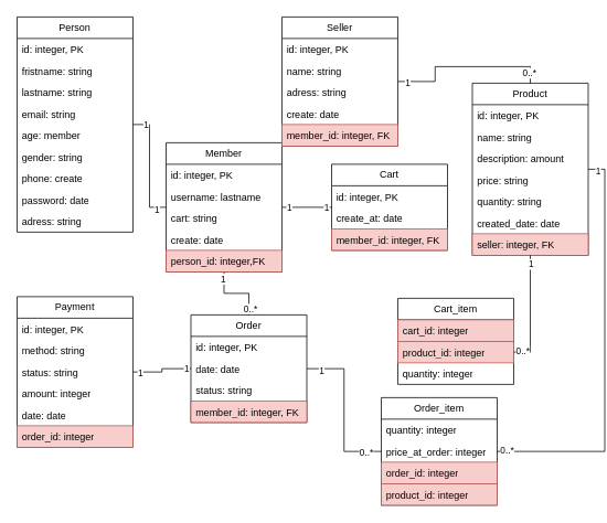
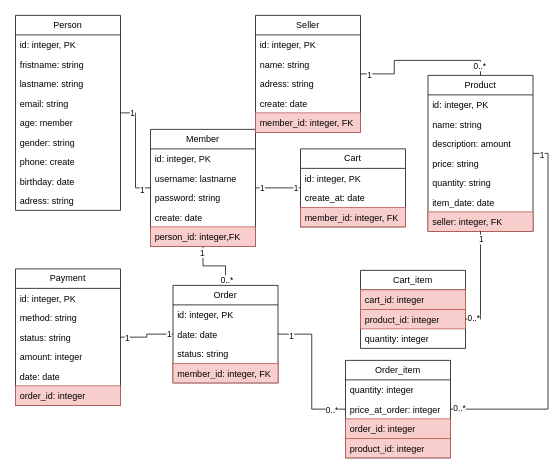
  <mxCell id="0" />
  <mxCell id="1" parent="0" />
  <mxCell id="2" style="edgeStyle=orthogonalEdgeStyle;rounded=0;orthogonalLoop=1;jettySize=auto;html=1;entryX=0;entryY=0.5;entryDx=0;entryDy=0;endArrow=none;endFill=0;" edge="1" parent="1" source="5" target="21"><mxGeometry relative="1" as="geometry" /></mxCell>
  <mxCell id="3" value="1" style="edgeLabel;html=1;align=center;verticalAlign=middle;resizable=0;points=[];" vertex="1" connectable="0" parent="2"><mxGeometry x="-0.785" y="1" relative="1" as="geometry"><mxPoint as="offset" /></mxGeometry></mxCell>
  <mxCell id="4" value="1" style="edgeLabel;html=1;align=center;verticalAlign=middle;resizable=0;points=[];" vertex="1" connectable="0" parent="2"><mxGeometry x="0.835" y="-2" relative="1" as="geometry"><mxPoint as="offset" /></mxGeometry></mxCell>
  <mxCell id="5" value="Person" style="swimlane;fontStyle=0;childLayout=stackLayout;horizontal=1;startSize=26;fillColor=none;horizontalStack=0;resizeParent=1;resizeParentMax=0;resizeLast=0;collapsible=1;marginBottom=0;whiteSpace=wrap;html=1;" vertex="1" parent="1"><mxGeometry x="20" y="20" width="140" height="260" as="geometry"><mxRectangle x="140" y="140" width="100" height="30" as="alternateBounds" /></mxGeometry></mxCell>
  <mxCell id="6" value="id: integer, PK" style="text;strokeColor=none;fillColor=none;align=left;verticalAlign=top;spacingLeft=4;spacingRight=4;overflow=hidden;rotatable=0;points=[[0,0.5],[1,0.5]];portConstraint=eastwest;whiteSpace=wrap;html=1;" vertex="1" parent="5"><mxGeometry y="26" width="140" height="26" as="geometry" /></mxCell>
  <mxCell id="7" value="fristname: string" style="text;strokeColor=none;fillColor=none;align=left;verticalAlign=top;spacingLeft=4;spacingRight=4;overflow=hidden;rotatable=0;points=[[0,0.5],[1,0.5]];portConstraint=eastwest;whiteSpace=wrap;html=1;" vertex="1" parent="5"><mxGeometry y="52" width="140" height="26" as="geometry" /></mxCell>
  <mxCell id="8" value="lastname: string" style="text;strokeColor=none;fillColor=none;align=left;verticalAlign=top;spacingLeft=4;spacingRight=4;overflow=hidden;rotatable=0;points=[[0,0.5],[1,0.5]];portConstraint=eastwest;whiteSpace=wrap;html=1;" vertex="1" parent="5"><mxGeometry y="78" width="140" height="26" as="geometry" /></mxCell>
  <mxCell id="9" value="email: string" style="text;strokeColor=none;fillColor=none;align=left;verticalAlign=top;spacingLeft=4;spacingRight=4;overflow=hidden;rotatable=0;points=[[0,0.5],[1,0.5]];portConstraint=eastwest;whiteSpace=wrap;html=1;" vertex="1" parent="5"><mxGeometry y="104" width="140" height="26" as="geometry" /></mxCell>
  <mxCell id="10" value="age: member" style="text;strokeColor=none;fillColor=none;align=left;verticalAlign=top;spacingLeft=4;spacingRight=4;overflow=hidden;rotatable=0;points=[[0,0.5],[1,0.5]];portConstraint=eastwest;whiteSpace=wrap;html=1;" vertex="1" parent="5"><mxGeometry y="130" width="140" height="26" as="geometry" /></mxCell>
  <mxCell id="11" value="gender: string" style="text;strokeColor=none;fillColor=none;align=left;verticalAlign=top;spacingLeft=4;spacingRight=4;overflow=hidden;rotatable=0;points=[[0,0.5],[1,0.5]];portConstraint=eastwest;whiteSpace=wrap;html=1;" vertex="1" parent="5"><mxGeometry y="156" width="140" height="26" as="geometry" /></mxCell>
  <mxCell id="12" value="phone: create" style="text;strokeColor=none;fillColor=none;align=left;verticalAlign=top;spacingLeft=4;spacingRight=4;overflow=hidden;rotatable=0;points=[[0,0.5],[1,0.5]];portConstraint=eastwest;whiteSpace=wrap;html=1;" vertex="1" parent="5"><mxGeometry y="182" width="140" height="26" as="geometry" /></mxCell>
- <mxCell id="13" value="password: date" style="text;strokeColor=none;fillColor=none;align=left;verticalAlign=top;spacingLeft=4;spacingRight=4;overflow=hidden;rotatable=0;points=[[0,0.5],[1,0.5]];portConstraint=eastwest;whiteSpace=wrap;html=1;" vertex="1" parent="5"><mxGeometry y="208" width="140" height="26" as="geometry" /></mxCell>
+ <mxCell id="13" value="birthday: date" style="text;strokeColor=none;fillColor=none;align=left;verticalAlign=top;spacingLeft=4;spacingRight=4;overflow=hidden;rotatable=0;points=[[0,0.5],[1,0.5]];portConstraint=eastwest;whiteSpace=wrap;html=1;" vertex="1" parent="5"><mxGeometry y="208" width="140" height="26" as="geometry" /></mxCell>
  <mxCell id="14" value="adress: string" style="text;strokeColor=none;fillColor=none;align=left;verticalAlign=top;spacingLeft=4;spacingRight=4;overflow=hidden;rotatable=0;points=[[0,0.5],[1,0.5]];portConstraint=eastwest;whiteSpace=wrap;html=1;" vertex="1" parent="5"><mxGeometry y="234" width="140" height="26" as="geometry" /></mxCell>
  <mxCell id="15" style="edgeStyle=orthogonalEdgeStyle;rounded=0;orthogonalLoop=1;jettySize=auto;html=1;entryX=0;entryY=0.5;entryDx=0;entryDy=0;endArrow=none;endFill=0;" edge="1" parent="1" source="21" target="36"><mxGeometry relative="1" as="geometry" /></mxCell>
  <mxCell id="16" value="1" style="edgeLabel;html=1;align=center;verticalAlign=middle;resizable=0;points=[];" vertex="1" connectable="0" parent="15"><mxGeometry x="-0.745" relative="1" as="geometry"><mxPoint as="offset" /></mxGeometry></mxCell>
  <mxCell id="17" value="1" style="edgeLabel;html=1;align=center;verticalAlign=middle;resizable=0;points=[];" vertex="1" connectable="0" parent="15"><mxGeometry x="0.765" relative="1" as="geometry"><mxPoint as="offset" /></mxGeometry></mxCell>
  <mxCell id="18" style="edgeStyle=orthogonalEdgeStyle;rounded=0;orthogonalLoop=1;jettySize=auto;html=1;endArrow=none;endFill=0;" edge="1" parent="1" source="21" target="46"><mxGeometry relative="1" as="geometry" /></mxCell>
  <mxCell id="19" value="1" style="edgeLabel;html=1;align=center;verticalAlign=middle;resizable=0;points=[];" vertex="1" connectable="0" parent="18"><mxGeometry x="-0.797" y="-2" relative="1" as="geometry"><mxPoint as="offset" /></mxGeometry></mxCell>
  <mxCell id="20" value="0..*" style="edgeLabel;html=1;align=center;verticalAlign=middle;resizable=0;points=[];" vertex="1" connectable="0" parent="18"><mxGeometry x="0.797" y="1" relative="1" as="geometry"><mxPoint as="offset" /></mxGeometry></mxCell>
  <mxCell id="21" value="Member" style="swimlane;fontStyle=0;childLayout=stackLayout;horizontal=1;startSize=26;fillColor=none;horizontalStack=0;resizeParent=1;resizeParentMax=0;resizeLast=0;collapsible=1;marginBottom=0;whiteSpace=wrap;html=1;" vertex="1" parent="1"><mxGeometry x="200" y="172" width="140" height="156" as="geometry" /></mxCell>
  <mxCell id="22" value="id: integer, PK" style="text;strokeColor=none;fillColor=none;align=left;verticalAlign=top;spacingLeft=4;spacingRight=4;overflow=hidden;rotatable=0;points=[[0,0.5],[1,0.5]];portConstraint=eastwest;whiteSpace=wrap;html=1;" vertex="1" parent="21"><mxGeometry y="26" width="140" height="26" as="geometry" /></mxCell>
  <mxCell id="23" value="username: lastname" style="text;strokeColor=none;fillColor=none;align=left;verticalAlign=top;spacingLeft=4;spacingRight=4;overflow=hidden;rotatable=0;points=[[0,0.5],[1,0.5]];portConstraint=eastwest;whiteSpace=wrap;html=1;" vertex="1" parent="21"><mxGeometry y="52" width="140" height="26" as="geometry" /></mxCell>
- <mxCell id="24" value="cart: string" style="text;strokeColor=none;fillColor=none;align=left;verticalAlign=top;spacingLeft=4;spacingRight=4;overflow=hidden;rotatable=0;points=[[0,0.5],[1,0.5]];portConstraint=eastwest;whiteSpace=wrap;html=1;" vertex="1" parent="21"><mxGeometry y="78" width="140" height="26" as="geometry" /></mxCell>
+ <mxCell id="24" value="password: string" style="text;strokeColor=none;fillColor=none;align=left;verticalAlign=top;spacingLeft=4;spacingRight=4;overflow=hidden;rotatable=0;points=[[0,0.5],[1,0.5]];portConstraint=eastwest;whiteSpace=wrap;html=1;" vertex="1" parent="21"><mxGeometry y="78" width="140" height="26" as="geometry" /></mxCell>
  <mxCell id="25" value="create: date" style="text;strokeColor=none;fillColor=none;align=left;verticalAlign=top;spacingLeft=4;spacingRight=4;overflow=hidden;rotatable=0;points=[[0,0.5],[1,0.5]];portConstraint=eastwest;whiteSpace=wrap;html=1;" vertex="1" parent="21"><mxGeometry y="104" width="140" height="26" as="geometry" /></mxCell>
  <mxCell id="26" value="person_id: integer,FK" style="text;strokeColor=#b85450;fillColor=#f8cecc;align=left;verticalAlign=top;spacingLeft=4;spacingRight=4;overflow=hidden;rotatable=0;points=[[0,0.5],[1,0.5]];portConstraint=eastwest;whiteSpace=wrap;html=1;" vertex="1" parent="21"><mxGeometry y="130" width="140" height="26" as="geometry" /></mxCell>
  <mxCell id="27" style="edgeStyle=orthogonalEdgeStyle;rounded=0;orthogonalLoop=1;jettySize=auto;html=1;entryX=0.5;entryY=0;entryDx=0;entryDy=0;endArrow=none;endFill=0;" edge="1" parent="1" source="30" target="58"><mxGeometry relative="1" as="geometry" /></mxCell>
  <mxCell id="28" value="1" style="edgeLabel;html=1;align=center;verticalAlign=middle;resizable=0;points=[];" vertex="1" connectable="0" parent="27"><mxGeometry x="-0.886" y="-1" relative="1" as="geometry"><mxPoint as="offset" /></mxGeometry></mxCell>
  <mxCell id="29" value="0..*" style="edgeLabel;html=1;align=center;verticalAlign=middle;resizable=0;points=[];" vertex="1" connectable="0" parent="27"><mxGeometry x="0.871" y="-2" relative="1" as="geometry"><mxPoint as="offset" /></mxGeometry></mxCell>
  <mxCell id="30" value="Seller" style="swimlane;fontStyle=0;childLayout=stackLayout;horizontal=1;startSize=26;fillColor=none;horizontalStack=0;resizeParent=1;resizeParentMax=0;resizeLast=0;collapsible=1;marginBottom=0;whiteSpace=wrap;html=1;" vertex="1" parent="1"><mxGeometry x="340" y="20" width="140" height="156" as="geometry" /></mxCell>
  <mxCell id="31" value="id: integer, PK" style="text;strokeColor=none;fillColor=none;align=left;verticalAlign=top;spacingLeft=4;spacingRight=4;overflow=hidden;rotatable=0;points=[[0,0.5],[1,0.5]];portConstraint=eastwest;whiteSpace=wrap;html=1;" vertex="1" parent="30"><mxGeometry y="26" width="140" height="26" as="geometry" /></mxCell>
  <mxCell id="32" value="name: string" style="text;strokeColor=none;fillColor=none;align=left;verticalAlign=top;spacingLeft=4;spacingRight=4;overflow=hidden;rotatable=0;points=[[0,0.5],[1,0.5]];portConstraint=eastwest;whiteSpace=wrap;html=1;" vertex="1" parent="30"><mxGeometry y="52" width="140" height="26" as="geometry" /></mxCell>
  <mxCell id="33" value="adress: string" style="text;strokeColor=none;fillColor=none;align=left;verticalAlign=top;spacingLeft=4;spacingRight=4;overflow=hidden;rotatable=0;points=[[0,0.5],[1,0.5]];portConstraint=eastwest;whiteSpace=wrap;html=1;" vertex="1" parent="30"><mxGeometry y="78" width="140" height="26" as="geometry" /></mxCell>
  <mxCell id="34" value="create: date" style="text;strokeColor=none;fillColor=none;align=left;verticalAlign=top;spacingLeft=4;spacingRight=4;overflow=hidden;rotatable=0;points=[[0,0.5],[1,0.5]];portConstraint=eastwest;whiteSpace=wrap;html=1;" vertex="1" parent="30"><mxGeometry y="104" width="140" height="26" as="geometry" /></mxCell>
  <mxCell id="35" value="member_id: integer, FK" style="text;strokeColor=#b85450;fillColor=#f8cecc;align=left;verticalAlign=top;spacingLeft=4;spacingRight=4;overflow=hidden;rotatable=0;points=[[0,0.5],[1,0.5]];portConstraint=eastwest;whiteSpace=wrap;html=1;" vertex="1" parent="30"><mxGeometry y="130" width="140" height="26" as="geometry" /></mxCell>
  <mxCell id="36" value="Cart" style="swimlane;fontStyle=0;childLayout=stackLayout;horizontal=1;startSize=26;fillColor=none;horizontalStack=0;resizeParent=1;resizeParentMax=0;resizeLast=0;collapsible=1;marginBottom=0;whiteSpace=wrap;html=1;" vertex="1" parent="1"><mxGeometry x="400" y="198" width="140" height="104" as="geometry" /></mxCell>
  <mxCell id="37" value="id: integer, PK" style="text;strokeColor=none;fillColor=none;align=left;verticalAlign=top;spacingLeft=4;spacingRight=4;overflow=hidden;rotatable=0;points=[[0,0.5],[1,0.5]];portConstraint=eastwest;whiteSpace=wrap;html=1;" vertex="1" parent="36"><mxGeometry y="26" width="140" height="26" as="geometry" /></mxCell>
  <mxCell id="38" value="create_at: date" style="text;strokeColor=none;fillColor=none;align=left;verticalAlign=top;spacingLeft=4;spacingRight=4;overflow=hidden;rotatable=0;points=[[0,0.5],[1,0.5]];portConstraint=eastwest;whiteSpace=wrap;html=1;" vertex="1" parent="36"><mxGeometry y="52" width="140" height="26" as="geometry" /></mxCell>
  <mxCell id="39" value="member_id: integer, FK" style="text;strokeColor=#b85450;fillColor=#f8cecc;align=left;verticalAlign=top;spacingLeft=4;spacingRight=4;overflow=hidden;rotatable=0;points=[[0,0.5],[1,0.5]];portConstraint=eastwest;whiteSpace=wrap;html=1;" vertex="1" parent="36"><mxGeometry y="78" width="140" height="26" as="geometry" /></mxCell>
  <mxCell id="40" style="edgeStyle=orthogonalEdgeStyle;rounded=0;orthogonalLoop=1;jettySize=auto;html=1;entryX=1;entryY=0.5;entryDx=0;entryDy=0;endArrow=none;endFill=0;" edge="1" parent="1" source="46" target="51"><mxGeometry relative="1" as="geometry" /></mxCell>
  <mxCell id="41" value="1" style="edgeLabel;html=1;align=center;verticalAlign=middle;resizable=0;points=[];" vertex="1" connectable="0" parent="40"><mxGeometry x="-0.826" y="-1" relative="1" as="geometry"><mxPoint as="offset" /></mxGeometry></mxCell>
  <mxCell id="42" value="1" style="edgeLabel;html=1;align=center;verticalAlign=middle;resizable=0;points=[];" vertex="1" connectable="0" parent="40"><mxGeometry x="0.772" y="1" relative="1" as="geometry"><mxPoint as="offset" /></mxGeometry></mxCell>
  <mxCell id="43" style="edgeStyle=orthogonalEdgeStyle;rounded=0;orthogonalLoop=1;jettySize=auto;html=1;entryX=0;entryY=0.5;entryDx=0;entryDy=0;endArrow=none;endFill=0;" edge="1" parent="1" source="46" target="70"><mxGeometry relative="1" as="geometry" /></mxCell>
  <mxCell id="44" value="1" style="edgeLabel;html=1;align=center;verticalAlign=middle;resizable=0;points=[];" vertex="1" connectable="0" parent="43"><mxGeometry x="-0.822" y="-2" relative="1" as="geometry"><mxPoint as="offset" /></mxGeometry></mxCell>
  <mxCell id="45" value="0..*" style="edgeLabel;html=1;align=center;verticalAlign=middle;resizable=0;points=[];" vertex="1" connectable="0" parent="43"><mxGeometry x="0.796" relative="1" as="geometry"><mxPoint as="offset" /></mxGeometry></mxCell>
  <mxCell id="46" value="Order" style="swimlane;fontStyle=0;childLayout=stackLayout;horizontal=1;startSize=26;fillColor=none;horizontalStack=0;resizeParent=1;resizeParentMax=0;resizeLast=0;collapsible=1;marginBottom=0;whiteSpace=wrap;html=1;" vertex="1" parent="1"><mxGeometry x="230" y="380" width="140" height="130" as="geometry" /></mxCell>
  <mxCell id="47" value="id: integer, PK" style="text;strokeColor=none;fillColor=none;align=left;verticalAlign=top;spacingLeft=4;spacingRight=4;overflow=hidden;rotatable=0;points=[[0,0.5],[1,0.5]];portConstraint=eastwest;whiteSpace=wrap;html=1;" vertex="1" parent="46"><mxGeometry y="26" width="140" height="26" as="geometry" /></mxCell>
  <mxCell id="48" value="date: date" style="text;strokeColor=none;fillColor=none;align=left;verticalAlign=top;spacingLeft=4;spacingRight=4;overflow=hidden;rotatable=0;points=[[0,0.5],[1,0.5]];portConstraint=eastwest;whiteSpace=wrap;html=1;" vertex="1" parent="46"><mxGeometry y="52" width="140" height="26" as="geometry" /></mxCell>
  <mxCell id="49" value="status: string" style="text;strokeColor=none;fillColor=none;align=left;verticalAlign=top;spacingLeft=4;spacingRight=4;overflow=hidden;rotatable=0;points=[[0,0.5],[1,0.5]];portConstraint=eastwest;whiteSpace=wrap;html=1;" vertex="1" parent="46"><mxGeometry y="78" width="140" height="26" as="geometry" /></mxCell>
  <mxCell id="50" value="member_id: integer, FK" style="text;strokeColor=#b85450;fillColor=#f8cecc;align=left;verticalAlign=top;spacingLeft=4;spacingRight=4;overflow=hidden;rotatable=0;points=[[0,0.5],[1,0.5]];portConstraint=eastwest;whiteSpace=wrap;html=1;" vertex="1" parent="46"><mxGeometry y="104" width="140" height="26" as="geometry" /></mxCell>
  <mxCell id="51" value="Payment" style="swimlane;fontStyle=0;childLayout=stackLayout;horizontal=1;startSize=26;fillColor=none;horizontalStack=0;resizeParent=1;resizeParentMax=0;resizeLast=0;collapsible=1;marginBottom=0;whiteSpace=wrap;html=1;" vertex="1" parent="1"><mxGeometry x="20" y="358" width="140" height="182" as="geometry" /></mxCell>
  <mxCell id="52" value="id: integer, PK" style="text;strokeColor=none;fillColor=none;align=left;verticalAlign=top;spacingLeft=4;spacingRight=4;overflow=hidden;rotatable=0;points=[[0,0.5],[1,0.5]];portConstraint=eastwest;whiteSpace=wrap;html=1;" vertex="1" parent="51"><mxGeometry y="26" width="140" height="26" as="geometry" /></mxCell>
  <mxCell id="53" value="method: string" style="text;strokeColor=none;fillColor=none;align=left;verticalAlign=top;spacingLeft=4;spacingRight=4;overflow=hidden;rotatable=0;points=[[0,0.5],[1,0.5]];portConstraint=eastwest;whiteSpace=wrap;html=1;" vertex="1" parent="51"><mxGeometry y="52" width="140" height="26" as="geometry" /></mxCell>
  <mxCell id="54" value="status: string" style="text;strokeColor=none;fillColor=none;align=left;verticalAlign=top;spacingLeft=4;spacingRight=4;overflow=hidden;rotatable=0;points=[[0,0.5],[1,0.5]];portConstraint=eastwest;whiteSpace=wrap;html=1;" vertex="1" parent="51"><mxGeometry y="78" width="140" height="26" as="geometry" /></mxCell>
  <mxCell id="55" value="amount: integer" style="text;strokeColor=none;fillColor=none;align=left;verticalAlign=top;spacingLeft=4;spacingRight=4;overflow=hidden;rotatable=0;points=[[0,0.5],[1,0.5]];portConstraint=eastwest;whiteSpace=wrap;html=1;" vertex="1" parent="51"><mxGeometry y="104" width="140" height="26" as="geometry" /></mxCell>
  <mxCell id="56" value="date: date" style="text;strokeColor=none;fillColor=none;align=left;verticalAlign=top;spacingLeft=4;spacingRight=4;overflow=hidden;rotatable=0;points=[[0,0.5],[1,0.5]];portConstraint=eastwest;whiteSpace=wrap;html=1;" vertex="1" parent="51"><mxGeometry y="130" width="140" height="26" as="geometry" /></mxCell>
  <mxCell id="57" value="order_id: integer" style="text;strokeColor=#b85450;fillColor=#f8cecc;align=left;verticalAlign=top;spacingLeft=4;spacingRight=4;overflow=hidden;rotatable=0;points=[[0,0.5],[1,0.5]];portConstraint=eastwest;whiteSpace=wrap;html=1;" vertex="1" parent="51"><mxGeometry y="156" width="140" height="26" as="geometry" /></mxCell>
  <mxCell id="58" value="Product" style="swimlane;fontStyle=0;childLayout=stackLayout;horizontal=1;startSize=26;fillColor=none;horizontalStack=0;resizeParent=1;resizeParentMax=0;resizeLast=0;collapsible=1;marginBottom=0;whiteSpace=wrap;html=1;" vertex="1" parent="1"><mxGeometry x="570" y="100" width="140" height="208" as="geometry" /></mxCell>
  <mxCell id="59" value="id: integer, PK" style="text;strokeColor=none;fillColor=none;align=left;verticalAlign=top;spacingLeft=4;spacingRight=4;overflow=hidden;rotatable=0;points=[[0,0.5],[1,0.5]];portConstraint=eastwest;whiteSpace=wrap;html=1;" vertex="1" parent="58"><mxGeometry y="26" width="140" height="26" as="geometry" /></mxCell>
  <mxCell id="60" value="name: string" style="text;strokeColor=none;fillColor=none;align=left;verticalAlign=top;spacingLeft=4;spacingRight=4;overflow=hidden;rotatable=0;points=[[0,0.5],[1,0.5]];portConstraint=eastwest;whiteSpace=wrap;html=1;" vertex="1" parent="58"><mxGeometry y="52" width="140" height="26" as="geometry" /></mxCell>
  <mxCell id="61" value="description: amount" style="text;strokeColor=none;fillColor=none;align=left;verticalAlign=top;spacingLeft=4;spacingRight=4;overflow=hidden;rotatable=0;points=[[0,0.5],[1,0.5]];portConstraint=eastwest;whiteSpace=wrap;html=1;" vertex="1" parent="58"><mxGeometry y="78" width="140" height="26" as="geometry" /></mxCell>
  <mxCell id="62" value="price: string" style="text;strokeColor=none;fillColor=none;align=left;verticalAlign=top;spacingLeft=4;spacingRight=4;overflow=hidden;rotatable=0;points=[[0,0.5],[1,0.5]];portConstraint=eastwest;whiteSpace=wrap;html=1;" vertex="1" parent="58"><mxGeometry y="104" width="140" height="26" as="geometry" /></mxCell>
  <mxCell id="63" value="quantity: string" style="text;strokeColor=none;fillColor=none;align=left;verticalAlign=top;spacingLeft=4;spacingRight=4;overflow=hidden;rotatable=0;points=[[0,0.5],[1,0.5]];portConstraint=eastwest;whiteSpace=wrap;html=1;" vertex="1" parent="58"><mxGeometry y="130" width="140" height="26" as="geometry" /></mxCell>
- <mxCell id="64" value="created_date: date" style="text;strokeColor=none;fillColor=none;align=left;verticalAlign=top;spacingLeft=4;spacingRight=4;overflow=hidden;rotatable=0;points=[[0,0.5],[1,0.5]];portConstraint=eastwest;whiteSpace=wrap;html=1;" vertex="1" parent="58"><mxGeometry y="156" width="140" height="26" as="geometry" /></mxCell>
+ <mxCell id="64" value="item_date: date" style="text;strokeColor=none;fillColor=none;align=left;verticalAlign=top;spacingLeft=4;spacingRight=4;overflow=hidden;rotatable=0;points=[[0,0.5],[1,0.5]];portConstraint=eastwest;whiteSpace=wrap;html=1;" vertex="1" parent="58"><mxGeometry y="156" width="140" height="26" as="geometry" /></mxCell>
  <mxCell id="65" value="seller: integer, FK" style="text;strokeColor=#b85450;fillColor=#f8cecc;align=left;verticalAlign=top;spacingLeft=4;spacingRight=4;overflow=hidden;rotatable=0;points=[[0,0.5],[1,0.5]];portConstraint=eastwest;whiteSpace=wrap;html=1;" vertex="1" parent="58"><mxGeometry y="182" width="140" height="26" as="geometry" /></mxCell>
  <mxCell id="66" value="Cart_item" style="swimlane;fontStyle=0;childLayout=stackLayout;horizontal=1;startSize=26;fillColor=none;horizontalStack=0;resizeParent=1;resizeParentMax=0;resizeLast=0;collapsible=1;marginBottom=0;whiteSpace=wrap;html=1;" vertex="1" parent="1"><mxGeometry x="480" y="360" width="140" height="104" as="geometry" /></mxCell>
  <mxCell id="67" value="cart_id: integer" style="text;strokeColor=#b85450;fillColor=#f8cecc;align=left;verticalAlign=top;spacingLeft=4;spacingRight=4;overflow=hidden;rotatable=0;points=[[0,0.5],[1,0.5]];portConstraint=eastwest;whiteSpace=wrap;html=1;" vertex="1" parent="66"><mxGeometry y="26" width="140" height="26" as="geometry" /></mxCell>
  <mxCell id="68" value="product_id: integer" style="text;strokeColor=#b85450;fillColor=#f8cecc;align=left;verticalAlign=top;spacingLeft=4;spacingRight=4;overflow=hidden;rotatable=0;points=[[0,0.5],[1,0.5]];portConstraint=eastwest;whiteSpace=wrap;html=1;" vertex="1" parent="66"><mxGeometry y="52" width="140" height="26" as="geometry" /></mxCell>
  <mxCell id="69" value="quantity: integer" style="text;fillColor=none;align=left;verticalAlign=top;spacingLeft=4;spacingRight=4;overflow=hidden;rotatable=0;points=[[0,0.5],[1,0.5]];portConstraint=eastwest;whiteSpace=wrap;html=1;" vertex="1" parent="66"><mxGeometry y="78" width="140" height="26" as="geometry" /></mxCell>
  <mxCell id="70" value="Order_item" style="swimlane;fontStyle=0;childLayout=stackLayout;horizontal=1;startSize=26;fillColor=none;horizontalStack=0;resizeParent=1;resizeParentMax=0;resizeLast=0;collapsible=1;marginBottom=0;whiteSpace=wrap;html=1;" vertex="1" parent="1"><mxGeometry x="460" y="480" width="140" height="130" as="geometry" /></mxCell>
  <mxCell id="71" value="quantity: integer" style="text;fillColor=none;align=left;verticalAlign=top;spacingLeft=4;spacingRight=4;overflow=hidden;rotatable=0;points=[[0,0.5],[1,0.5]];portConstraint=eastwest;whiteSpace=wrap;html=1;" vertex="1" parent="70"><mxGeometry y="26" width="140" height="26" as="geometry" /></mxCell>
  <mxCell id="72" value="price_at_order: integer" style="text;fillColor=none;align=left;verticalAlign=top;spacingLeft=4;spacingRight=4;overflow=hidden;rotatable=0;points=[[0,0.5],[1,0.5]];portConstraint=eastwest;whiteSpace=wrap;html=1;" vertex="1" parent="70"><mxGeometry y="52" width="140" height="26" as="geometry" /></mxCell>
  <mxCell id="73" value="order_id: integer" style="text;strokeColor=#b85450;fillColor=#f8cecc;align=left;verticalAlign=top;spacingLeft=4;spacingRight=4;overflow=hidden;rotatable=0;points=[[0,0.5],[1,0.5]];portConstraint=eastwest;whiteSpace=wrap;html=1;" vertex="1" parent="70"><mxGeometry y="78" width="140" height="26" as="geometry" /></mxCell>
  <mxCell id="74" value="product_id: integer" style="text;strokeColor=#b85450;fillColor=#f8cecc;align=left;verticalAlign=top;spacingLeft=4;spacingRight=4;overflow=hidden;rotatable=0;points=[[0,0.5],[1,0.5]];portConstraint=eastwest;whiteSpace=wrap;html=1;" vertex="1" parent="70"><mxGeometry y="104" width="140" height="26" as="geometry" /></mxCell>
  <mxCell id="75" style="edgeStyle=orthogonalEdgeStyle;rounded=0;orthogonalLoop=1;jettySize=auto;html=1;entryX=0.5;entryY=1;entryDx=0;entryDy=0;endArrow=none;endFill=0;" edge="1" parent="1" source="68" target="58"><mxGeometry relative="1" as="geometry" /></mxCell>
  <mxCell id="76" value="1" style="edgeLabel;html=1;align=center;verticalAlign=middle;resizable=0;points=[];" vertex="1" connectable="0" parent="75"><mxGeometry x="0.859" relative="1" as="geometry"><mxPoint as="offset" /></mxGeometry></mxCell>
  <mxCell id="77" value="0..*" style="edgeLabel;html=1;align=center;verticalAlign=middle;resizable=0;points=[];" vertex="1" connectable="0" parent="75"><mxGeometry x="-0.859" y="2" relative="1" as="geometry"><mxPoint as="offset" /></mxGeometry></mxCell>
  <mxCell id="78" style="edgeStyle=orthogonalEdgeStyle;rounded=0;orthogonalLoop=1;jettySize=auto;html=1;entryX=1;entryY=0.5;entryDx=0;entryDy=0;endArrow=none;endFill=0;" edge="1" parent="1" source="72" target="58"><mxGeometry relative="1" as="geometry" /></mxCell>
  <mxCell id="79" value="1" style="edgeLabel;html=1;align=center;verticalAlign=middle;resizable=0;points=[];" vertex="1" connectable="0" parent="78"><mxGeometry x="0.956" y="1" relative="1" as="geometry"><mxPoint as="offset" /></mxGeometry></mxCell>
  <mxCell id="80" value="0..*" style="edgeLabel;html=1;align=center;verticalAlign=middle;resizable=0;points=[];" vertex="1" connectable="0" parent="78"><mxGeometry x="-0.956" y="2" relative="1" as="geometry"><mxPoint as="offset" /></mxGeometry></mxCell>
